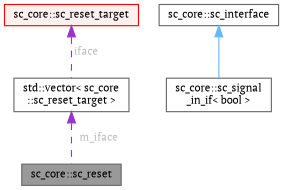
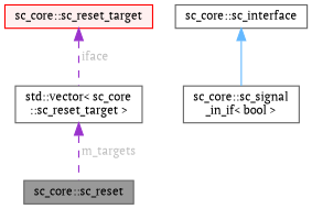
  digraph {
    fontname="PT Serif"
    node [color=gray40 fillcolor=white fontname="PT Serif" fontsize=10 shape=box style=filled]
    edge [color=darkorchid3 dir=back fontname="PT Serif" fontsize=10 labelfontname=FreeSans labelfontsize=10 style=dashed fontcolor=grey]
    n1 [fillcolor=grey60 fontcolor=black height=0.2 label="sc_core::sc_reset" width=0.4]
    n2 [height=0.2 label="sc_core::sc_signal\l_in_if\< bool \>" width=0.4]
    n3 [height=0.2 label="sc_core::sc_interface" width=0.4]
    n4 [height=0.2 label="std::vector\< sc_core\l::sc_reset_target \>" width=0.4]
    n5 [color=red fillcolor="#FFF0F0" height=0.2 label="sc_core::sc_reset_target" width=0.4]
    n3 -> n2 [color=steelblue1 style=solid fontcolor=""]
-   n4 -> n1 [label=" m_iface"]
+   n4 -> n1 [label=" m_targets"]
    n5 -> n4 [label=" iface"]
  }
